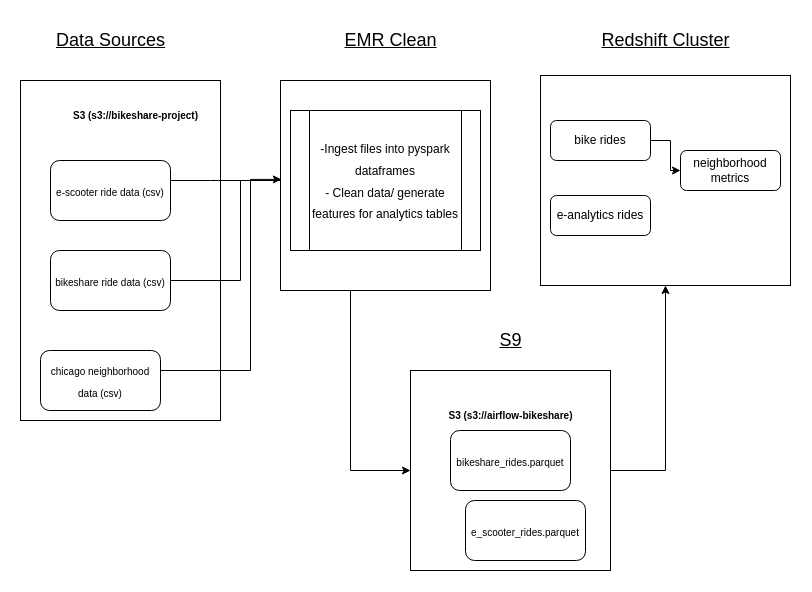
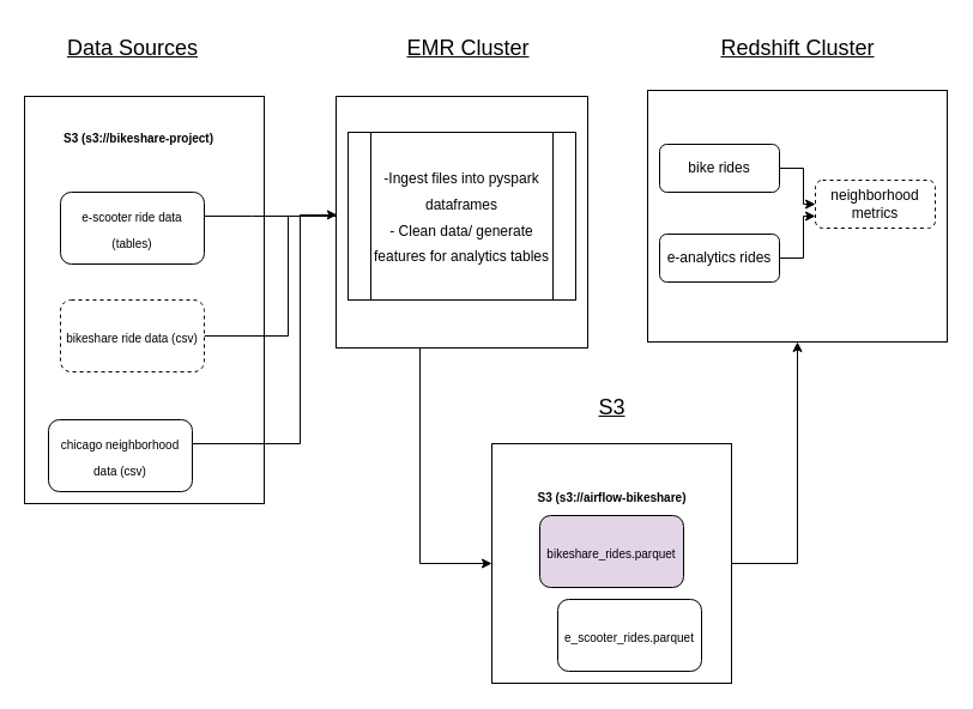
  <mxCell id="0" />
  <mxCell id="1" parent="0" />
  <mxCell id="2" value="" style="rounded=0;whiteSpace=wrap;html=1;fontSize=12;" parent="1" vertex="1"><mxGeometry x="540" y="75" width="250" height="210" as="geometry" /></mxCell>
  <mxCell id="3" value="" style="rounded=0;whiteSpace=wrap;html=1;fontSize=10;" parent="1" vertex="1"><mxGeometry x="20" y="80" width="200" height="340" as="geometry" /></mxCell>
  <mxCell id="4" value="&lt;font style=&quot;font-size: 18px;&quot;&gt;&lt;u&gt;Data Sources&lt;/u&gt;&lt;/font&gt;" style="text;html=1;resizable=0;autosize=1;align=center;verticalAlign=middle;points=[];fillColor=none;strokeColor=none;rounded=0;" parent="1" vertex="1"><mxGeometry x="45" y="20" width="130" height="40" as="geometry" /></mxCell>
  <mxCell id="5" style="edgeStyle=orthogonalEdgeStyle;rounded=0;orthogonalLoop=1;jettySize=auto;html=1;fontSize=12;" parent="1" source="6" target="15" edge="1"><mxGeometry relative="1" as="geometry"><Array as="points"><mxPoint x="210" y="180" /><mxPoint x="210" y="180" /></Array></mxGeometry></mxCell>
- <mxCell id="6" value="&lt;span style=&quot;font-size: 10px;&quot;&gt;e-scooter ride data (csv)&lt;/span&gt;" style="rounded=1;whiteSpace=wrap;html=1;fontSize=18;" parent="1" vertex="1"><mxGeometry x="50" y="160" width="120" height="60" as="geometry" /></mxCell>
+ <mxCell id="6" value="&lt;span style=&quot;font-size: 10px;&quot;&gt;e-scooter ride data (tables)&lt;/span&gt;" style="rounded=1;whiteSpace=wrap;html=1;fontSize=18;" parent="1" vertex="1"><mxGeometry x="50" y="160" width="120" height="60" as="geometry" /></mxCell>
  <mxCell id="7" style="edgeStyle=orthogonalEdgeStyle;rounded=0;orthogonalLoop=1;jettySize=auto;html=1;fontSize=12;" parent="1" source="8" target="15" edge="1"><mxGeometry relative="1" as="geometry"><Array as="points"><mxPoint x="240" y="280" /><mxPoint x="240" y="180" /></Array></mxGeometry></mxCell>
- <mxCell id="8" value="&lt;span style=&quot;font-size: 10px;&quot;&gt;bikeshare ride data (csv)&lt;/span&gt;" style="rounded=1;whiteSpace=wrap;html=1;fontSize=18;" parent="1" vertex="1"><mxGeometry x="50" y="250" width="120" height="60" as="geometry" /></mxCell>
+ <mxCell id="8" value="&lt;span style=&quot;font-size: 10px;&quot;&gt;bikeshare ride data (csv)&lt;/span&gt;" style="rounded=1;whiteSpace=wrap;html=1;fontSize=18;dashed=1;" parent="1" vertex="1"><mxGeometry x="50" y="250" width="120" height="60" as="geometry" /></mxCell>
  <mxCell id="9" style="edgeStyle=orthogonalEdgeStyle;rounded=0;orthogonalLoop=1;jettySize=auto;html=1;entryX=0.004;entryY=0.471;entryDx=0;entryDy=0;entryPerimeter=0;fontSize=12;" parent="1" source="10" target="13" edge="1"><mxGeometry relative="1" as="geometry"><Array as="points"><mxPoint x="250" y="370" /><mxPoint x="250" y="179" /></Array></mxGeometry></mxCell>
  <mxCell id="10" value="&lt;span style=&quot;font-size: 10px;&quot;&gt;chicago neighborhood data (csv)&lt;/span&gt;" style="rounded=1;whiteSpace=wrap;html=1;fontSize=18;" parent="1" vertex="1"><mxGeometry x="40" y="350" width="120" height="60" as="geometry" /></mxCell>
- <mxCell id="11" value="&lt;b&gt;S3 (s3://bikeshare-project)&lt;/b&gt;" style="text;html=1;align=center;verticalAlign=middle;resizable=0;points=[];autosize=1;strokeColor=none;fillColor=none;fontSize=10;" parent="1" vertex="1"><mxGeometry x="60" y="100" width="150" height="30" as="geometry" /></mxCell>
+ <mxCell id="11" value="&lt;b&gt;S3 (s3://bikeshare-project)&lt;/b&gt;" style="text;html=1;align=center;verticalAlign=middle;resizable=0;points=[];autosize=1;strokeColor=none;fillColor=none;fontSize=10;" parent="1" vertex="1"><mxGeometry x="40" y="100" width="150" height="30" as="geometry" /></mxCell>
  <mxCell id="12" style="edgeStyle=orthogonalEdgeStyle;rounded=0;orthogonalLoop=1;jettySize=auto;html=1;" edge="1" parent="1" source="13" target="23"><mxGeometry relative="1" as="geometry"><Array as="points"><mxPoint x="350" y="470" /></Array></mxGeometry></mxCell>
  <mxCell id="13" value="" style="whiteSpace=wrap;html=1;aspect=fixed;fontSize=10;" parent="1" vertex="1"><mxGeometry x="280" y="80" width="210" height="210" as="geometry" /></mxCell>
- <mxCell id="14" value="&lt;font style=&quot;font-size: 18px;&quot;&gt;&lt;u&gt;EMR Clean&lt;/u&gt;&lt;/font&gt;" style="text;html=1;align=center;verticalAlign=middle;resizable=0;points=[];autosize=1;strokeColor=none;fillColor=none;fontSize=10;" parent="1" vertex="1"><mxGeometry x="325" y="20" width="130" height="40" as="geometry" /></mxCell>
+ <mxCell id="14" value="&lt;font style=&quot;font-size: 18px;&quot;&gt;&lt;u&gt;EMR Cluster&lt;/u&gt;&lt;/font&gt;" style="text;html=1;align=center;verticalAlign=middle;resizable=0;points=[];autosize=1;strokeColor=none;fillColor=none;fontSize=10;" parent="1" vertex="1"><mxGeometry x="325" y="20" width="130" height="40" as="geometry" /></mxCell>
  <mxCell id="15" value="&lt;font style=&quot;font-size: 12px;&quot;&gt;-Ingest files into pyspark dataframes&lt;br&gt;- Clean data/ generate features for analytics tables&lt;br&gt;&lt;/font&gt;" style="shape=process;whiteSpace=wrap;html=1;backgroundOutline=1;fontSize=18;" parent="1" vertex="1"><mxGeometry x="290" y="110" width="190" height="140" as="geometry" /></mxCell>
  <mxCell id="16" value="&lt;font style=&quot;font-size: 18px;&quot;&gt;&lt;u&gt;Redshift Cluster&lt;/u&gt;&lt;/font&gt;" style="text;html=1;align=center;verticalAlign=middle;resizable=0;points=[];autosize=1;strokeColor=none;fillColor=none;fontSize=10;" parent="1" vertex="1"><mxGeometry x="590" y="20" width="150" height="40" as="geometry" /></mxCell>
  <mxCell id="17" style="edgeStyle=orthogonalEdgeStyle;rounded=0;orthogonalLoop=1;jettySize=auto;html=1;fontSize=12;" parent="1" source="18" target="21" edge="1"><mxGeometry relative="1" as="geometry" /></mxCell>
  <mxCell id="18" value="bike rides&lt;span style=&quot;color: rgba(0, 0, 0, 0); font-family: monospace; font-size: 0px; text-align: start;&quot;&gt;%3CmxGraphModel%3E%3Croot%3E%3CmxCell%20id%3D%220%22%2F%3E%3CmxCell%20id%3D%221%22%20parent%3D%220%22%2F%3E%3CmxCell%20id%3D%222%22%20value%3D%22rides%22%20style%3D%22rounded%3D1%3BwhiteSpace%3Dwrap%3Bhtml%3D1%3BfontSize%3D12%3B%22%20vertex%3D%221%22%20parent%3D%221%22%3E%3CmxGeometry%20x%3D%22620%22%20y%3D%22170%22%20width%3D%2280%22%20height%3D%2250%22%20as%3D%22geometry%22%2F%3E%3C%2FmxCell%3E%3C%2Froot%3E%3C%2FmxGraphModel%3E&lt;/span&gt;" style="rounded=1;whiteSpace=wrap;html=1;fontSize=12;" parent="1" vertex="1"><mxGeometry x="550" y="120" width="100" height="40" as="geometry" /></mxCell>
+ <mxCell id="19" style="edgeStyle=orthogonalEdgeStyle;rounded=0;orthogonalLoop=1;jettySize=auto;html=1;entryX=0;entryY=0.75;entryDx=0;entryDy=0;fontSize=12;" parent="1" source="20" target="21" edge="1"><mxGeometry relative="1" as="geometry" /></mxCell>
  <mxCell id="20" value="e-analytics rides" style="rounded=1;whiteSpace=wrap;html=1;fontSize=12;" parent="1" vertex="1"><mxGeometry x="550" y="195" width="100" height="40" as="geometry" /></mxCell>
- <mxCell id="21" value="neighborhood&lt;br&gt;metrics" style="rounded=1;whiteSpace=wrap;html=1;fontSize=12;" parent="1" vertex="1"><mxGeometry x="680" y="150" width="100" height="40" as="geometry" /></mxCell>
+ <mxCell id="21" value="neighborhood&lt;br&gt;metrics" style="rounded=1;whiteSpace=wrap;html=1;fontSize=12;dashed=1;" parent="1" vertex="1"><mxGeometry x="680" y="150" width="100" height="40" as="geometry" /></mxCell>
  <mxCell id="22" style="edgeStyle=orthogonalEdgeStyle;rounded=0;orthogonalLoop=1;jettySize=auto;html=1;entryX=0.5;entryY=1;entryDx=0;entryDy=0;" edge="1" parent="1" source="23" target="2"><mxGeometry relative="1" as="geometry"><Array as="points"><mxPoint x="665" y="470" /></Array></mxGeometry></mxCell>
  <mxCell id="23" value="&lt;span style=&quot;color: rgba(0, 0, 0, 0); font-family: monospace; font-size: 0px; text-align: start;&quot;&gt;%3CmxGraphModel%3E%3Croot%3E%3CmxCell%20id%3D%220%22%2F%3E%3CmxCell%20id%3D%221%22%20parent%3D%220%22%2F%3E%3CmxCell%20id%3D%222%22%20value%3D%22%26lt%3Bspan%20style%3D%26quot%3Bfont-size%3A%2010px%3B%26quot%3B%26gt%3Bbikeshare%20ride%20data%20(csv)%26lt%3B%2Fspan%26gt%3B%22%20style%3D%22rounded%3D1%3BwhiteSpace%3Dwrap%3Bhtml%3D1%3BfontSize%3D18%3B%22%20vertex%3D%221%22%20parent%3D%221%22%3E%3CmxGeometry%20x%3D%2250%22%20y%3D%22240%22%20width%3D%22120%22%20height%3D%2260%22%20as%3D%22geometry%22%2F%3E%3C%2FmxCell%3E%3C%2Froot%3E%3C%2FmxGraphModel%3E&lt;/span&gt;" style="whiteSpace=wrap;html=1;aspect=fixed;" vertex="1" parent="1"><mxGeometry x="410" y="370" width="200" height="200" as="geometry" /></mxCell>
- <mxCell id="24" value="&lt;span style=&quot;font-size: 18px;&quot;&gt;&lt;u&gt;S9&lt;/u&gt;&lt;/span&gt;" style="text;html=1;align=center;verticalAlign=middle;resizable=0;points=[];autosize=1;strokeColor=none;fillColor=none;fontSize=10;" vertex="1" parent="1"><mxGeometry x="485" y="320" width="50" height="40" as="geometry" /></mxCell>
+ <mxCell id="24" value="&lt;span style=&quot;font-size: 18px;&quot;&gt;&lt;u&gt;S3&lt;/u&gt;&lt;/span&gt;" style="text;html=1;align=center;verticalAlign=middle;resizable=0;points=[];autosize=1;strokeColor=none;fillColor=none;fontSize=10;" vertex="1" parent="1"><mxGeometry x="485" y="320" width="50" height="40" as="geometry" /></mxCell>
  <mxCell id="25" value="&lt;b&gt;S3 (s3://airflow-bikeshare)&lt;/b&gt;" style="text;html=1;align=center;verticalAlign=middle;resizable=0;points=[];autosize=1;strokeColor=none;fillColor=none;fontSize=10;" vertex="1" parent="1"><mxGeometry x="435" y="400" width="150" height="30" as="geometry" /></mxCell>
- <mxCell id="26" value="&lt;span style=&quot;font-size: 10px;&quot;&gt;bikeshare_rides.parquet&lt;/span&gt;" style="rounded=1;whiteSpace=wrap;html=1;fontSize=18;" vertex="1" parent="1"><mxGeometry x="450" y="430" width="120" height="60" as="geometry" /></mxCell>
+ <mxCell id="26" value="&lt;span style=&quot;font-size: 10px;&quot;&gt;bikeshare_rides.parquet&lt;/span&gt;" style="rounded=1;whiteSpace=wrap;html=1;fontSize=18;fillColor=#e1d5e7;" vertex="1" parent="1"><mxGeometry x="450" y="430" width="120" height="60" as="geometry" /></mxCell>
  <mxCell id="27" value="&lt;span style=&quot;font-size: 10px;&quot;&gt;e_scooter_rides.parquet&lt;/span&gt;" style="rounded=1;whiteSpace=wrap;html=1;fontSize=18;" vertex="1" parent="1"><mxGeometry x="465" y="500" width="120" height="60" as="geometry" /></mxCell>
